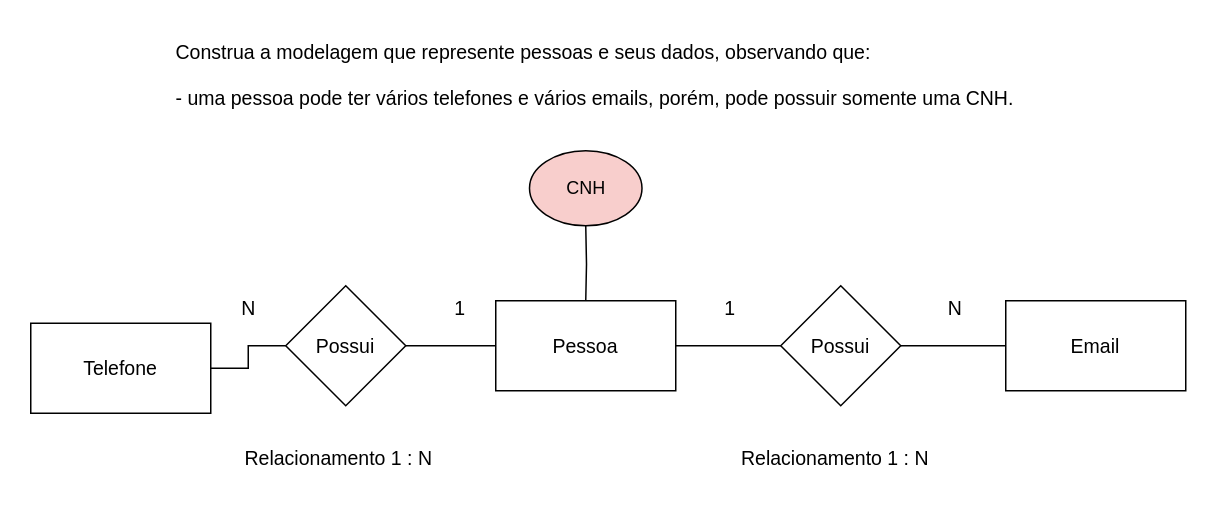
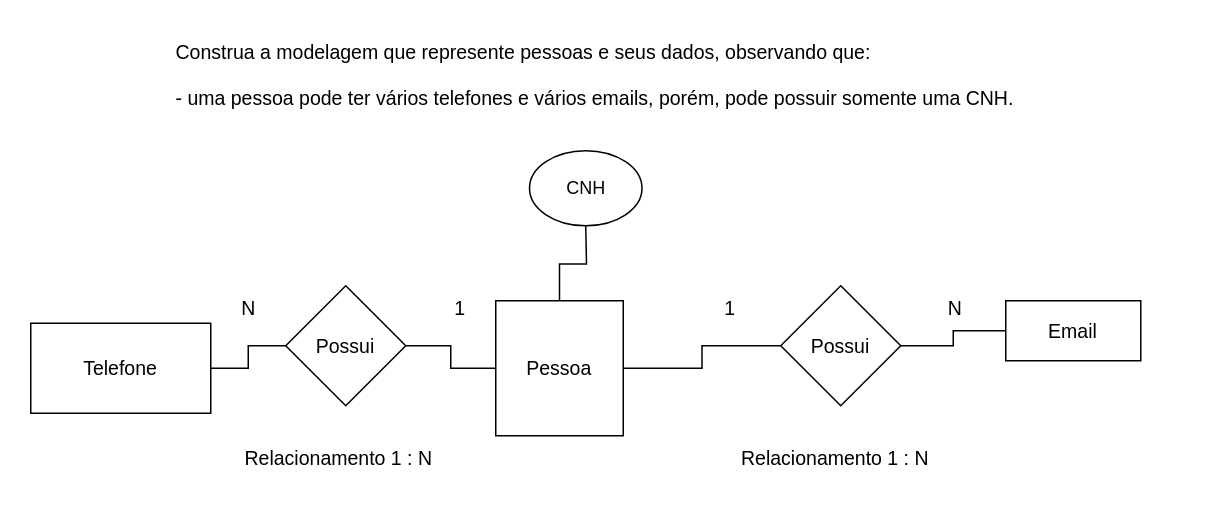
  <mxCell id="0" />
  <mxCell id="1" parent="0" />
  <mxCell id="2" value="&lt;div style=&quot;font-size: 13px;&quot;&gt;&lt;font style=&quot;font-size: 13px;&quot;&gt;Construa a modelagem que represente pessoas e seus dados, observando que:&lt;/font&gt;&lt;/div&gt;&lt;div style=&quot;font-size: 13px;&quot;&gt;&lt;font style=&quot;font-size: 13px;&quot;&gt;&lt;br&gt;&lt;/font&gt;&lt;/div&gt;&lt;div style=&quot;font-size: 13px;&quot;&gt;&lt;font style=&quot;font-size: 13px;&quot;&gt;- uma pessoa pode ter vários telefones e vários emails, porém, pode possuir somente uma CNH.&lt;/font&gt;&lt;/div&gt;" style="text;html=1;align=left;verticalAlign=middle;resizable=0;points=[];autosize=1;strokeColor=none;fillColor=none;" parent="1" vertex="1"><mxGeometry x="115" y="20" width="580" height="60" as="geometry" /></mxCell>
  <mxCell id="3" style="edgeStyle=orthogonalEdgeStyle;rounded=0;orthogonalLoop=1;jettySize=auto;html=1;entryX=1;entryY=0.5;entryDx=0;entryDy=0;endArrow=none;endFill=0;" parent="1" source="4" target="12" edge="1"><mxGeometry relative="1" as="geometry" /></mxCell>
- <mxCell id="4" value="&lt;font style=&quot;font-size: 13px;&quot;&gt;Pessoa&lt;/font&gt;" style="rounded=0;whiteSpace=wrap;html=1;" parent="1" vertex="1"><mxGeometry x="330" y="200" width="120" height="60" as="geometry" /></mxCell>
- <mxCell id="5" value="&lt;span style=&quot;font-size: 13px;&quot;&gt;Email&lt;/span&gt;" style="rounded=0;whiteSpace=wrap;html=1;" parent="1" vertex="1"><mxGeometry x="670" y="200" width="120" height="60" as="geometry" /></mxCell>
+ <mxCell id="4" value="&lt;font style=&quot;font-size: 13px;&quot;&gt;Pessoa&lt;/font&gt;" style="rounded=0;whiteSpace=wrap;html=1;" parent="1" vertex="1"><mxGeometry x="330" y="200" width="85" height="90" as="geometry" /></mxCell>
+ <mxCell id="5" value="&lt;span style=&quot;font-size: 13px;&quot;&gt;Email&lt;/span&gt;" style="rounded=0;whiteSpace=wrap;html=1;" parent="1" vertex="1"><mxGeometry x="670" y="200" width="90" height="40" as="geometry" /></mxCell>
  <mxCell id="6" style="edgeStyle=orthogonalEdgeStyle;rounded=0;orthogonalLoop=1;jettySize=auto;html=1;entryX=0;entryY=0.5;entryDx=0;entryDy=0;endArrow=none;endFill=0;" parent="1" source="7" target="12" edge="1"><mxGeometry relative="1" as="geometry" /></mxCell>
  <mxCell id="7" value="&lt;span style=&quot;font-size: 13px;&quot;&gt;Telefone&lt;/span&gt;" style="rounded=0;whiteSpace=wrap;html=1;" parent="1" vertex="1"><mxGeometry x="20" y="215" width="120" height="60" as="geometry" /></mxCell>
  <mxCell id="8" style="edgeStyle=orthogonalEdgeStyle;rounded=0;orthogonalLoop=1;jettySize=auto;html=1;exitX=0.5;exitY=1;exitDx=0;exitDy=0;entryX=0.5;entryY=0;entryDx=0;entryDy=0;endArrow=none;endFill=0;" parent="1" target="4" edge="1"><mxGeometry relative="1" as="geometry"><mxPoint x="390" y="150" as="sourcePoint" /></mxGeometry></mxCell>
  <mxCell id="9" style="edgeStyle=orthogonalEdgeStyle;rounded=0;orthogonalLoop=1;jettySize=auto;html=1;entryX=1;entryY=0.5;entryDx=0;entryDy=0;endArrow=none;endFill=0;" parent="1" source="11" target="4" edge="1"><mxGeometry relative="1" as="geometry" /></mxCell>
  <mxCell id="10" style="edgeStyle=orthogonalEdgeStyle;rounded=0;orthogonalLoop=1;jettySize=auto;html=1;exitX=1;exitY=0.5;exitDx=0;exitDy=0;entryX=0;entryY=0.5;entryDx=0;entryDy=0;endArrow=none;endFill=0;" parent="1" source="11" target="5" edge="1"><mxGeometry relative="1" as="geometry" /></mxCell>
  <mxCell id="11" value="&lt;font style=&quot;font-size: 13px;&quot;&gt;Possui&lt;/font&gt;" style="rhombus;whiteSpace=wrap;html=1;" parent="1" vertex="1"><mxGeometry x="520" y="190" width="80" height="80" as="geometry" /></mxCell>
  <mxCell id="12" value="&lt;font style=&quot;font-size: 13px;&quot;&gt;Possui&lt;/font&gt;" style="rhombus;whiteSpace=wrap;html=1;" parent="1" vertex="1"><mxGeometry x="190" y="190" width="80" height="80" as="geometry" /></mxCell>
  <mxCell id="13" value="&lt;font style=&quot;font-size: 13px;&quot;&gt;1&lt;/font&gt;" style="text;html=1;align=center;verticalAlign=middle;resizable=0;points=[];autosize=1;strokeColor=none;fillColor=none;" parent="1" vertex="1"><mxGeometry x="291" y="190" width="30" height="30" as="geometry" /></mxCell>
  <mxCell id="14" value="&lt;font style=&quot;font-size: 13px;&quot;&gt;1&lt;/font&gt;" style="text;html=1;align=center;verticalAlign=middle;resizable=0;points=[];autosize=1;strokeColor=none;fillColor=none;" parent="1" vertex="1"><mxGeometry x="471" y="190" width="30" height="30" as="geometry" /></mxCell>
  <mxCell id="15" value="&lt;span style=&quot;font-size: 13px;&quot;&gt;N&lt;/span&gt;" style="text;html=1;align=center;verticalAlign=middle;resizable=0;points=[];autosize=1;strokeColor=none;fillColor=none;" parent="1" vertex="1"><mxGeometry x="621" y="190" width="30" height="30" as="geometry" /></mxCell>
  <mxCell id="16" value="&lt;span style=&quot;font-size: 13px;&quot;&gt;N&lt;/span&gt;" style="text;html=1;align=center;verticalAlign=middle;resizable=0;points=[];autosize=1;strokeColor=none;fillColor=none;" parent="1" vertex="1"><mxGeometry x="150" y="190" width="30" height="30" as="geometry" /></mxCell>
  <mxCell id="17" value="&lt;font style=&quot;font-size: 13px;&quot;&gt;Relacionamento 1 : N&lt;/font&gt;" style="text;html=1;align=center;verticalAlign=middle;resizable=0;points=[];autosize=1;strokeColor=none;fillColor=none;" parent="1" vertex="1"><mxGeometry x="150" y="290" width="150" height="30" as="geometry" /></mxCell>
  <mxCell id="18" value="&lt;font style=&quot;font-size: 13px;&quot;&gt;Relacionamento 1 : N&lt;/font&gt;" style="text;html=1;align=center;verticalAlign=middle;resizable=0;points=[];autosize=1;strokeColor=none;fillColor=none;" parent="1" vertex="1"><mxGeometry x="481" y="290" width="150" height="30" as="geometry" /></mxCell>
- <mxCell id="19" value="CNH" style="ellipse;whiteSpace=wrap;html=1;fillColor=#f8cecc;" vertex="1" parent="1"><mxGeometry x="352.5" y="100" width="75" height="50" as="geometry" /></mxCell>
+ <mxCell id="19" value="CNH" style="ellipse;whiteSpace=wrap;html=1;" vertex="1" parent="1"><mxGeometry x="352.5" y="100" width="75" height="50" as="geometry" /></mxCell>
